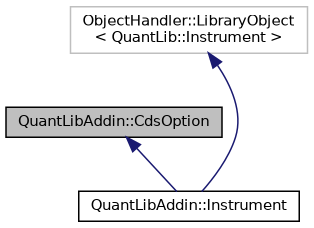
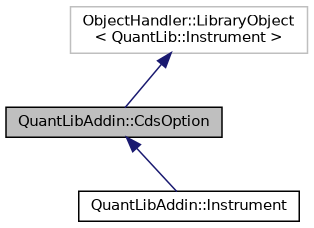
  digraph {
    node [color=black fillcolor=white fontname=Helvetica fontsize=10 shape=record style=filled]
    edge [color=midnightblue dir=back fontname=Helvetica fontsize=10 labelfontname=Helvetica labelfontsize=10 style=solid]
    n1 [fillcolor=grey75 fontcolor=black height=0.2 label="QuantLibAddin::CdsOption" width=0.4]
    n2 [height=0.2 label="QuantLibAddin::Instrument" width=0.4]
    n3 [color=grey75 height=0.2 label="ObjectHandler::LibraryObject\l\< QuantLib::Instrument \>" width=0.4]
    n1 -> n2
-   n3 -> n2
+   n3 -> n1
  }
